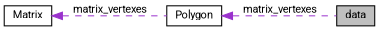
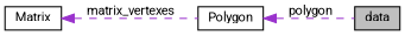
  digraph {
    fontname=Roboto
    rankdir=LR
    node [color=black fillcolor=white fontname=Roboto fontsize=10 shape=record style=filled]
    edge [color=darkorchid3 dir=back fontname=Roboto fontsize=10 labelfontname=Helvetica labelfontsize=10 style=dashed]
    n1 [fillcolor=grey75 fontcolor=black height=0.2 label=data width=0.4]
    n2 [height=0.2 label=Polygon width=0.4]
    n3 [height=0.2 label=Matrix width=0.4]
-   n2 -> n1 [label=" matrix_vertexes"]
+   n2 -> n1 [label=" polygon"]
    n3 -> n2 [label=" matrix_vertexes"]
  }
